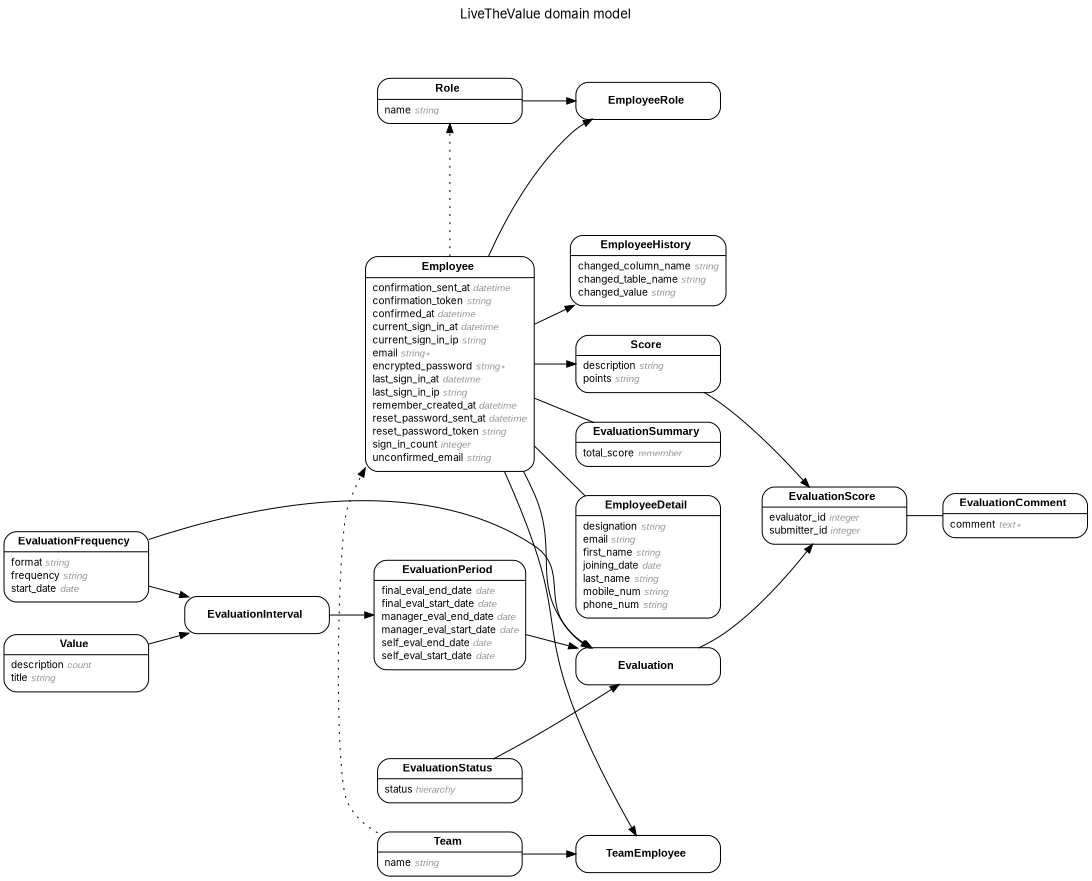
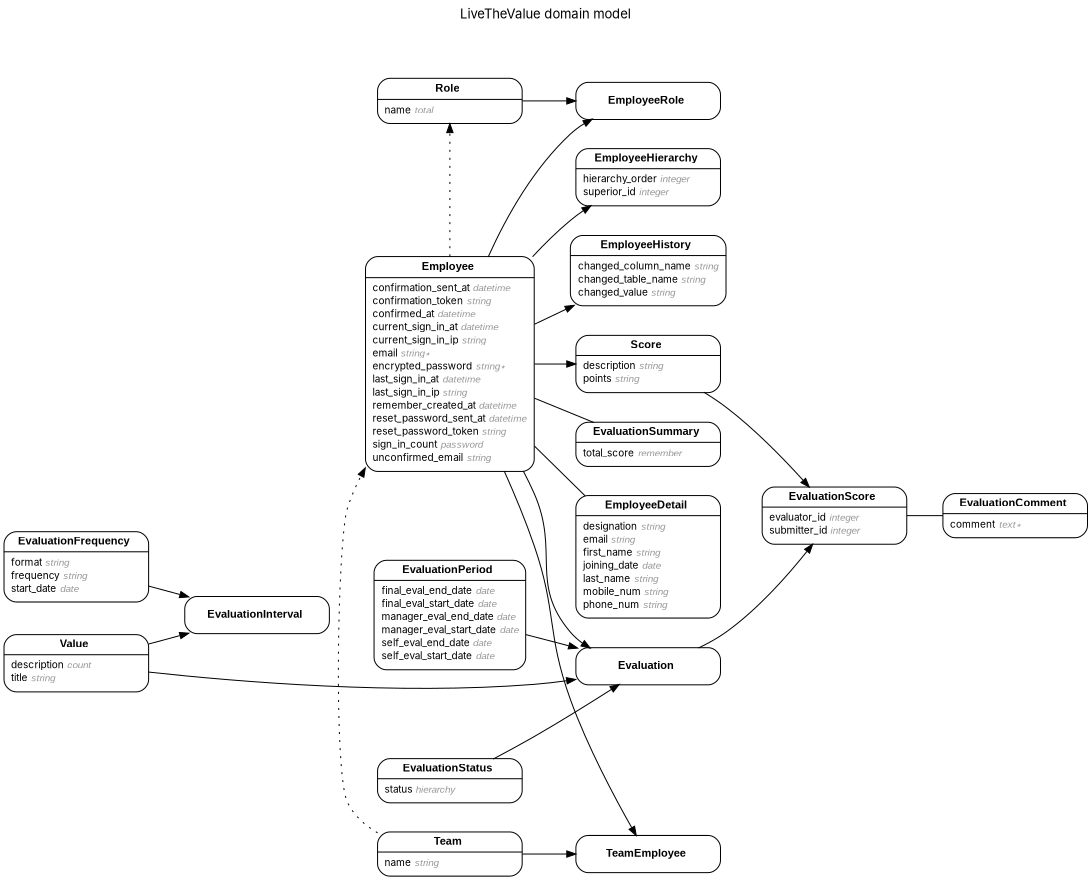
  digraph {
    concentrate=true
    fontname=Inter
    fontsize=13
    label="LiveTheValue domain model\n\n"
    labelloc=t
    nodesep=0.4
    rankdir=LR
    ranksep=0.5
    node [fontname=Inter fontsize=10 margin="0.07,0.05" penwidth=1.0 shape=Mrecord]
    edge [arrowhead=normal arrowsize=0.9 arrowtail=none dir=both fontname=Inter fontsize=7 labelangle=32 labeldistance=1.8 penwidth=1.0 weight=2]
-   n1 [label=<<table border="0" align="center" cellspacing="0.5" cellpadding="0" width="134">   <tr><td align="center" valign="bottom" width="130"><font face="Arial Bold" point-size="11">Employee</font></td></tr> </table> | <table border="0" align="left" cellspacing="2" cellpadding="0" width="134">   <tr><td align="left" width="130" port="confirmation_sent_at">confirmation_sent_at <font face="Arial Italic" color="grey60">datetime</font></td></tr>   <tr><td align="left" width="130" port="confirmation_token">confirmation_token <font face="Arial Italic" color="grey60">string</font></td></tr>   <tr><td align="left" width="130" port="confirmed_at">confirmed_at <font face="Arial Italic" color="grey60">datetime</font></td></tr>   <tr><td align="left" width="130" port="current_sign_in_at">current_sign_in_at <font face="Arial Italic" color="grey60">datetime</font></td></tr>   <tr><td align="left" width="130" port="current_sign_in_ip">current_sign_in_ip <font face="Arial Italic" color="grey60">string</font></td></tr>   <tr><td align="left" width="130" port="email">email <font face="Arial Italic" color="grey60">string ∗</font></td></tr>   <tr><td align="left" width="130" port="encrypted_password">encrypted_password <font face="Arial Italic" color="grey60">string ∗</font></td></tr>   <tr><td align="left" width="130" port="last_sign_in_at">last_sign_in_at <font face="Arial Italic" color="grey60">datetime</font></td></tr>   <tr><td align="left" width="130" port="last_sign_in_ip">last_sign_in_ip <font face="Arial Italic" color="grey60">string</font></td></tr>   <tr><td align="left" width="130" port="remember_created_at">remember_created_at <font face="Arial Italic" color="grey60">datetime</font></td></tr>   <tr><td align="left" width="130" port="reset_password_sent_at">reset_password_sent_at <font face="Arial Italic" color="grey60">datetime</font></td></tr>   <tr><td align="left" width="130" port="reset_password_token">reset_password_token <font face="Arial Italic" color="grey60">string</font></td></tr>   <tr><td align="left" width="130" port="sign_in_count">sign_in_count <font face="Arial Italic" color="grey60">integer</font></td></tr>   <tr><td align="left" width="130" port="unconfirmed_email">unconfirmed_email <font face="Arial Italic" color="grey60">string</font></td></tr> </table> >]
+   n1 [label=<<table border="0" align="center" cellspacing="0.5" cellpadding="0" width="134">   <tr><td align="center" valign="bottom" width="130"><font face="Arial Bold" point-size="11">Employee</font></td></tr> </table> | <table border="0" align="left" cellspacing="2" cellpadding="0" width="134">   <tr><td align="left" width="130" port="confirmation_sent_at">confirmation_sent_at <font face="Arial Italic" color="grey60">datetime</font></td></tr>   <tr><td align="left" width="130" port="confirmation_token">confirmation_token <font face="Arial Italic" color="grey60">string</font></td></tr>   <tr><td align="left" width="130" port="confirmed_at">confirmed_at <font face="Arial Italic" color="grey60">datetime</font></td></tr>   <tr><td align="left" width="130" port="current_sign_in_at">current_sign_in_at <font face="Arial Italic" color="grey60">datetime</font></td></tr>   <tr><td align="left" width="130" port="current_sign_in_ip">current_sign_in_ip <font face="Arial Italic" color="grey60">string</font></td></tr>   <tr><td align="left" width="130" port="email">email <font face="Arial Italic" color="grey60">string ∗</font></td></tr>   <tr><td align="left" width="130" port="encrypted_password">encrypted_password <font face="Arial Italic" color="grey60">string ∗</font></td></tr>   <tr><td align="left" width="130" port="last_sign_in_at">last_sign_in_at <font face="Arial Italic" color="grey60">datetime</font></td></tr>   <tr><td align="left" width="130" port="last_sign_in_ip">last_sign_in_ip <font face="Arial Italic" color="grey60">string</font></td></tr>   <tr><td align="left" width="130" port="remember_created_at">remember_created_at <font face="Arial Italic" color="grey60">datetime</font></td></tr>   <tr><td align="left" width="130" port="reset_password_sent_at">reset_password_sent_at <font face="Arial Italic" color="grey60">datetime</font></td></tr>   <tr><td align="left" width="130" port="reset_password_token">reset_password_token <font face="Arial Italic" color="grey60">string</font></td></tr>   <tr><td align="left" width="130" port="sign_in_count">sign_in_count <font face="Arial Italic" color="grey60">password</font></td></tr>   <tr><td align="left" width="130" port="unconfirmed_email">unconfirmed_email <font face="Arial Italic" color="grey60">string</font></td></tr> </table> >]
    n2 [label=<<table border="0" align="center" cellspacing="0.5" cellpadding="0" width="134">   <tr><td align="center" valign="bottom" width="130"><font face="Arial Bold" point-size="11">EmployeeDetail</font></td></tr> </table> | <table border="0" align="left" cellspacing="2" cellpadding="0" width="134">   <tr><td align="left" width="130" port="designation">designation <font face="Arial Italic" color="grey60">string</font></td></tr>   <tr><td align="left" width="130" port="email">email <font face="Arial Italic" color="grey60">string</font></td></tr>   <tr><td align="left" width="130" port="first_name">first_name <font face="Arial Italic" color="grey60">string</font></td></tr>   <tr><td align="left" width="130" port="joining_date">joining_date <font face="Arial Italic" color="grey60">date</font></td></tr>   <tr><td align="left" width="130" port="last_name">last_name <font face="Arial Italic" color="grey60">string</font></td></tr>   <tr><td align="left" width="130" port="mobile_num">mobile_num <font face="Arial Italic" color="grey60">string</font></td></tr>   <tr><td align="left" width="130" port="phone_num">phone_num <font face="Arial Italic" color="grey60">string</font></td></tr> </table> >]
+   n3 [label=<<table border="0" align="center" cellspacing="0.5" cellpadding="0" width="134">   <tr><td align="center" valign="bottom" width="130"><font face="Arial Bold" point-size="11">EmployeeHierarchy</font></td></tr> </table> | <table border="0" align="left" cellspacing="2" cellpadding="0" width="134">   <tr><td align="left" width="130" port="hierarchy_order">hierarchy_order <font face="Arial Italic" color="grey60">integer</font></td></tr>   <tr><td align="left" width="130" port="superior_id">superior_id <font face="Arial Italic" color="grey60">integer</font></td></tr> </table> >]
    n4 [label=<<table border="0" align="center" cellspacing="0.5" cellpadding="0" width="134">   <tr><td align="center" valign="bottom" width="130"><font face="Arial Bold" point-size="11">EmployeeHistory</font></td></tr> </table> | <table border="0" align="left" cellspacing="2" cellpadding="0" width="134">   <tr><td align="left" width="130" port="changed_column_name">changed_column_name <font face="Arial Italic" color="grey60">string</font></td></tr>   <tr><td align="left" width="130" port="changed_table_name">changed_table_name <font face="Arial Italic" color="grey60">string</font></td></tr>   <tr><td align="left" width="130" port="changed_value">changed_value <font face="Arial Italic" color="grey60">string</font></td></tr> </table> >]
    n5 [label=<<table border="0" align="center" cellspacing="0.5" cellpadding="0" width="134">   <tr><td align="center" valign="bottom" width="130"><font face="Arial Bold" point-size="11">EmployeeRole</font></td></tr> </table> >]
    n6 [label=<<table border="0" align="center" cellspacing="0.5" cellpadding="0" width="134">   <tr><td align="center" valign="bottom" width="130"><font face="Arial Bold" point-size="11">Evaluation</font></td></tr> </table> >]
    n7 [label=<<table border="0" align="center" cellspacing="0.5" cellpadding="0" width="134">   <tr><td align="center" valign="bottom" width="130"><font face="Arial Bold" point-size="11">EvaluationSummary</font></td></tr> </table> | <table border="0" align="left" cellspacing="2" cellpadding="0" width="134">   <tr><td align="left" width="130" port="total_score">total_score <font face="Arial Italic" color="grey60">remember</font></td></tr> </table> >]
-   n8 [label=<<table border="0" align="center" cellspacing="0.5" cellpadding="0" width="134">   <tr><td align="center" valign="bottom" width="130"><font face="Arial Bold" point-size="11">Role</font></td></tr> </table> | <table border="0" align="left" cellspacing="2" cellpadding="0" width="134">   <tr><td align="left" width="130" port="name">name <font face="Arial Italic" color="grey60">string</font></td></tr> </table> >]
+   n8 [label=<<table border="0" align="center" cellspacing="0.5" cellpadding="0" width="134">   <tr><td align="center" valign="bottom" width="130"><font face="Arial Bold" point-size="11">Role</font></td></tr> </table> | <table border="0" align="left" cellspacing="2" cellpadding="0" width="134">   <tr><td align="left" width="130" port="name">name <font face="Arial Italic" color="grey60">total</font></td></tr> </table> >]
    n9 [label=<<table border="0" align="center" cellspacing="0.5" cellpadding="0" width="134">   <tr><td align="center" valign="bottom" width="130"><font face="Arial Bold" point-size="11">Score</font></td></tr> </table> | <table border="0" align="left" cellspacing="2" cellpadding="0" width="134">   <tr><td align="left" width="130" port="description">description <font face="Arial Italic" color="grey60">string</font></td></tr>   <tr><td align="left" width="130" port="points">points <font face="Arial Italic" color="grey60">string</font></td></tr> </table> >]
    n10 [label=<<table border="0" align="center" cellspacing="0.5" cellpadding="0" width="134">   <tr><td align="center" valign="bottom" width="130"><font face="Arial Bold" point-size="11">TeamEmployee</font></td></tr> </table> >]
    n11 [label=<<table border="0" align="center" cellspacing="0.5" cellpadding="0" width="134">   <tr><td align="center" valign="bottom" width="130"><font face="Arial Bold" point-size="11">EvaluationScore</font></td></tr> </table> | <table border="0" align="left" cellspacing="2" cellpadding="0" width="134">   <tr><td align="left" width="130" port="evaluator_id">evaluator_id <font face="Arial Italic" color="grey60">integer</font></td></tr>   <tr><td align="left" width="130" port="submitter_id">submitter_id <font face="Arial Italic" color="grey60">integer</font></td></tr> </table> >]
    n12 [label=<<table border="0" align="center" cellspacing="0.5" cellpadding="0" width="134">   <tr><td align="center" valign="bottom" width="130"><font face="Arial Bold" point-size="11">EvaluationComment</font></td></tr> </table> | <table border="0" align="left" cellspacing="2" cellpadding="0" width="134">   <tr><td align="left" width="130" port="comment">comment <font face="Arial Italic" color="grey60">text ∗</font></td></tr> </table> >]
    n13 [label=<<table border="0" align="center" cellspacing="0.5" cellpadding="0" width="134">   <tr><td align="center" valign="bottom" width="130"><font face="Arial Bold" point-size="11">EvaluationFrequency</font></td></tr> </table> | <table border="0" align="left" cellspacing="2" cellpadding="0" width="134">   <tr><td align="left" width="130" port="format">format <font face="Arial Italic" color="grey60">string</font></td></tr>   <tr><td align="left" width="130" port="frequency">frequency <font face="Arial Italic" color="grey60">string</font></td></tr>   <tr><td align="left" width="130" port="start_date">start_date <font face="Arial Italic" color="grey60">date</font></td></tr> </table> >]
    n14 [label=<<table border="0" align="center" cellspacing="0.5" cellpadding="0" width="134">   <tr><td align="center" valign="bottom" width="130"><font face="Arial Bold" point-size="11">EvaluationInterval</font></td></tr> </table> >]
    n15 [label=<<table border="0" align="center" cellspacing="0.5" cellpadding="0" width="134">   <tr><td align="center" valign="bottom" width="130"><font face="Arial Bold" point-size="11">EvaluationPeriod</font></td></tr> </table> | <table border="0" align="left" cellspacing="2" cellpadding="0" width="134">   <tr><td align="left" width="130" port="final_eval_end_date">final_eval_end_date <font face="Arial Italic" color="grey60">date</font></td></tr>   <tr><td align="left" width="130" port="final_eval_start_date">final_eval_start_date <font face="Arial Italic" color="grey60">date</font></td></tr>   <tr><td align="left" width="130" port="manager_eval_end_date">manager_eval_end_date <font face="Arial Italic" color="grey60">date</font></td></tr>   <tr><td align="left" width="130" port="manager_eval_start_date">manager_eval_start_date <font face="Arial Italic" color="grey60">date</font></td></tr>   <tr><td align="left" width="130" port="self_eval_end_date">self_eval_end_date <font face="Arial Italic" color="grey60">date</font></td></tr>   <tr><td align="left" width="130" port="self_eval_start_date">self_eval_start_date <font face="Arial Italic" color="grey60">date</font></td></tr> </table> >]
    n16 [label=<<table border="0" align="center" cellspacing="0.5" cellpadding="0" width="134">   <tr><td align="center" valign="bottom" width="130"><font face="Arial Bold" point-size="11">EvaluationStatus</font></td></tr> </table> | <table border="0" align="left" cellspacing="2" cellpadding="0" width="134">   <tr><td align="left" width="130" port="status">status <font face="Arial Italic" color="grey60">hierarchy</font></td></tr> </table> >]
    n17 [label=<<table border="0" align="center" cellspacing="0.5" cellpadding="0" width="134">   <tr><td align="center" valign="bottom" width="130"><font face="Arial Bold" point-size="11">Team</font></td></tr> </table> | <table border="0" align="left" cellspacing="2" cellpadding="0" width="134">   <tr><td align="left" width="130" port="name">name <font face="Arial Italic" color="grey60">string</font></td></tr> </table> >]
    n18 [label=<<table border="0" align="center" cellspacing="0.5" cellpadding="0" width="134">   <tr><td align="center" valign="bottom" width="130"><font face="Arial Bold" point-size="11">Value</font></td></tr> </table> | <table border="0" align="left" cellspacing="2" cellpadding="0" width="134">   <tr><td align="left" width="130" port="description">description <font face="Arial Italic" color="grey60">count</font></td></tr>   <tr><td align="left" width="130" port="title">title <font face="Arial Italic" color="grey60">string</font></td></tr> </table> >]
    n1 -> n2 [arrowhead=none]
+   n1 -> n3
    n1 -> n4
    n1 -> n5
    n1 -> n6
    n1 -> n7 [arrowhead=none]
    n1 -> n8 [constraint=false style=dotted]
    n1 -> n9 [weight=1]
    n1 -> n10 [weight=1]
    n6 -> n11
    n8 -> n5
    n9 -> n11
    n11 -> n12 [arrowhead=none]
    n13 -> n14
-   n14 -> n15 [weight=1]
    n15 -> n6
    n16 -> n6
    n17 -> n1 [constraint=false style=dotted weight=1]
    n17 -> n10
-   n13 -> n6
+   n18 -> n6
    n18 -> n14
  }
